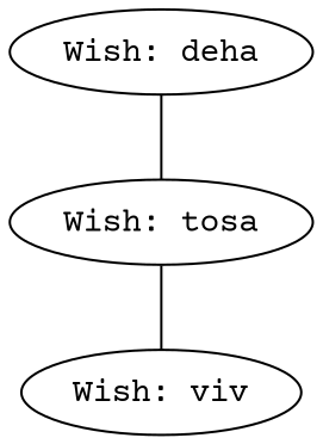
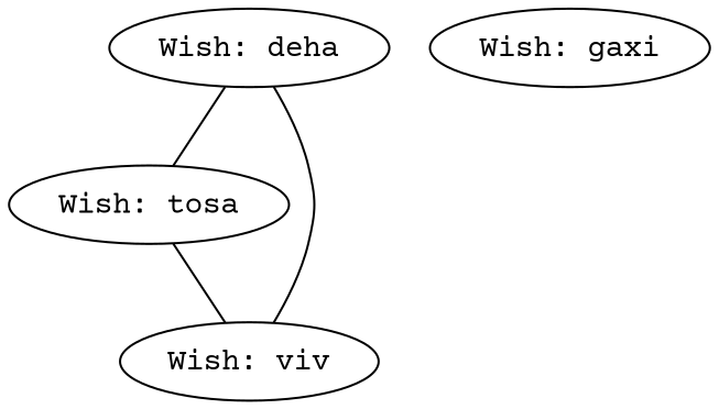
  strict graph {
    fontname="Courier Prime"
    node [fontname="Courier Prime"]
    edge [weight=1.0 fontname="Courier Prime"]
    "Wish: deha"
    "Wish: tosa"
    "Wish: viv"
+   "Wish: gaxi"
    "Wish: deha" -- "Wish: tosa"
+   "Wish: deha" -- "Wish: viv"
    "Wish: tosa" -- "Wish: viv"
  }
